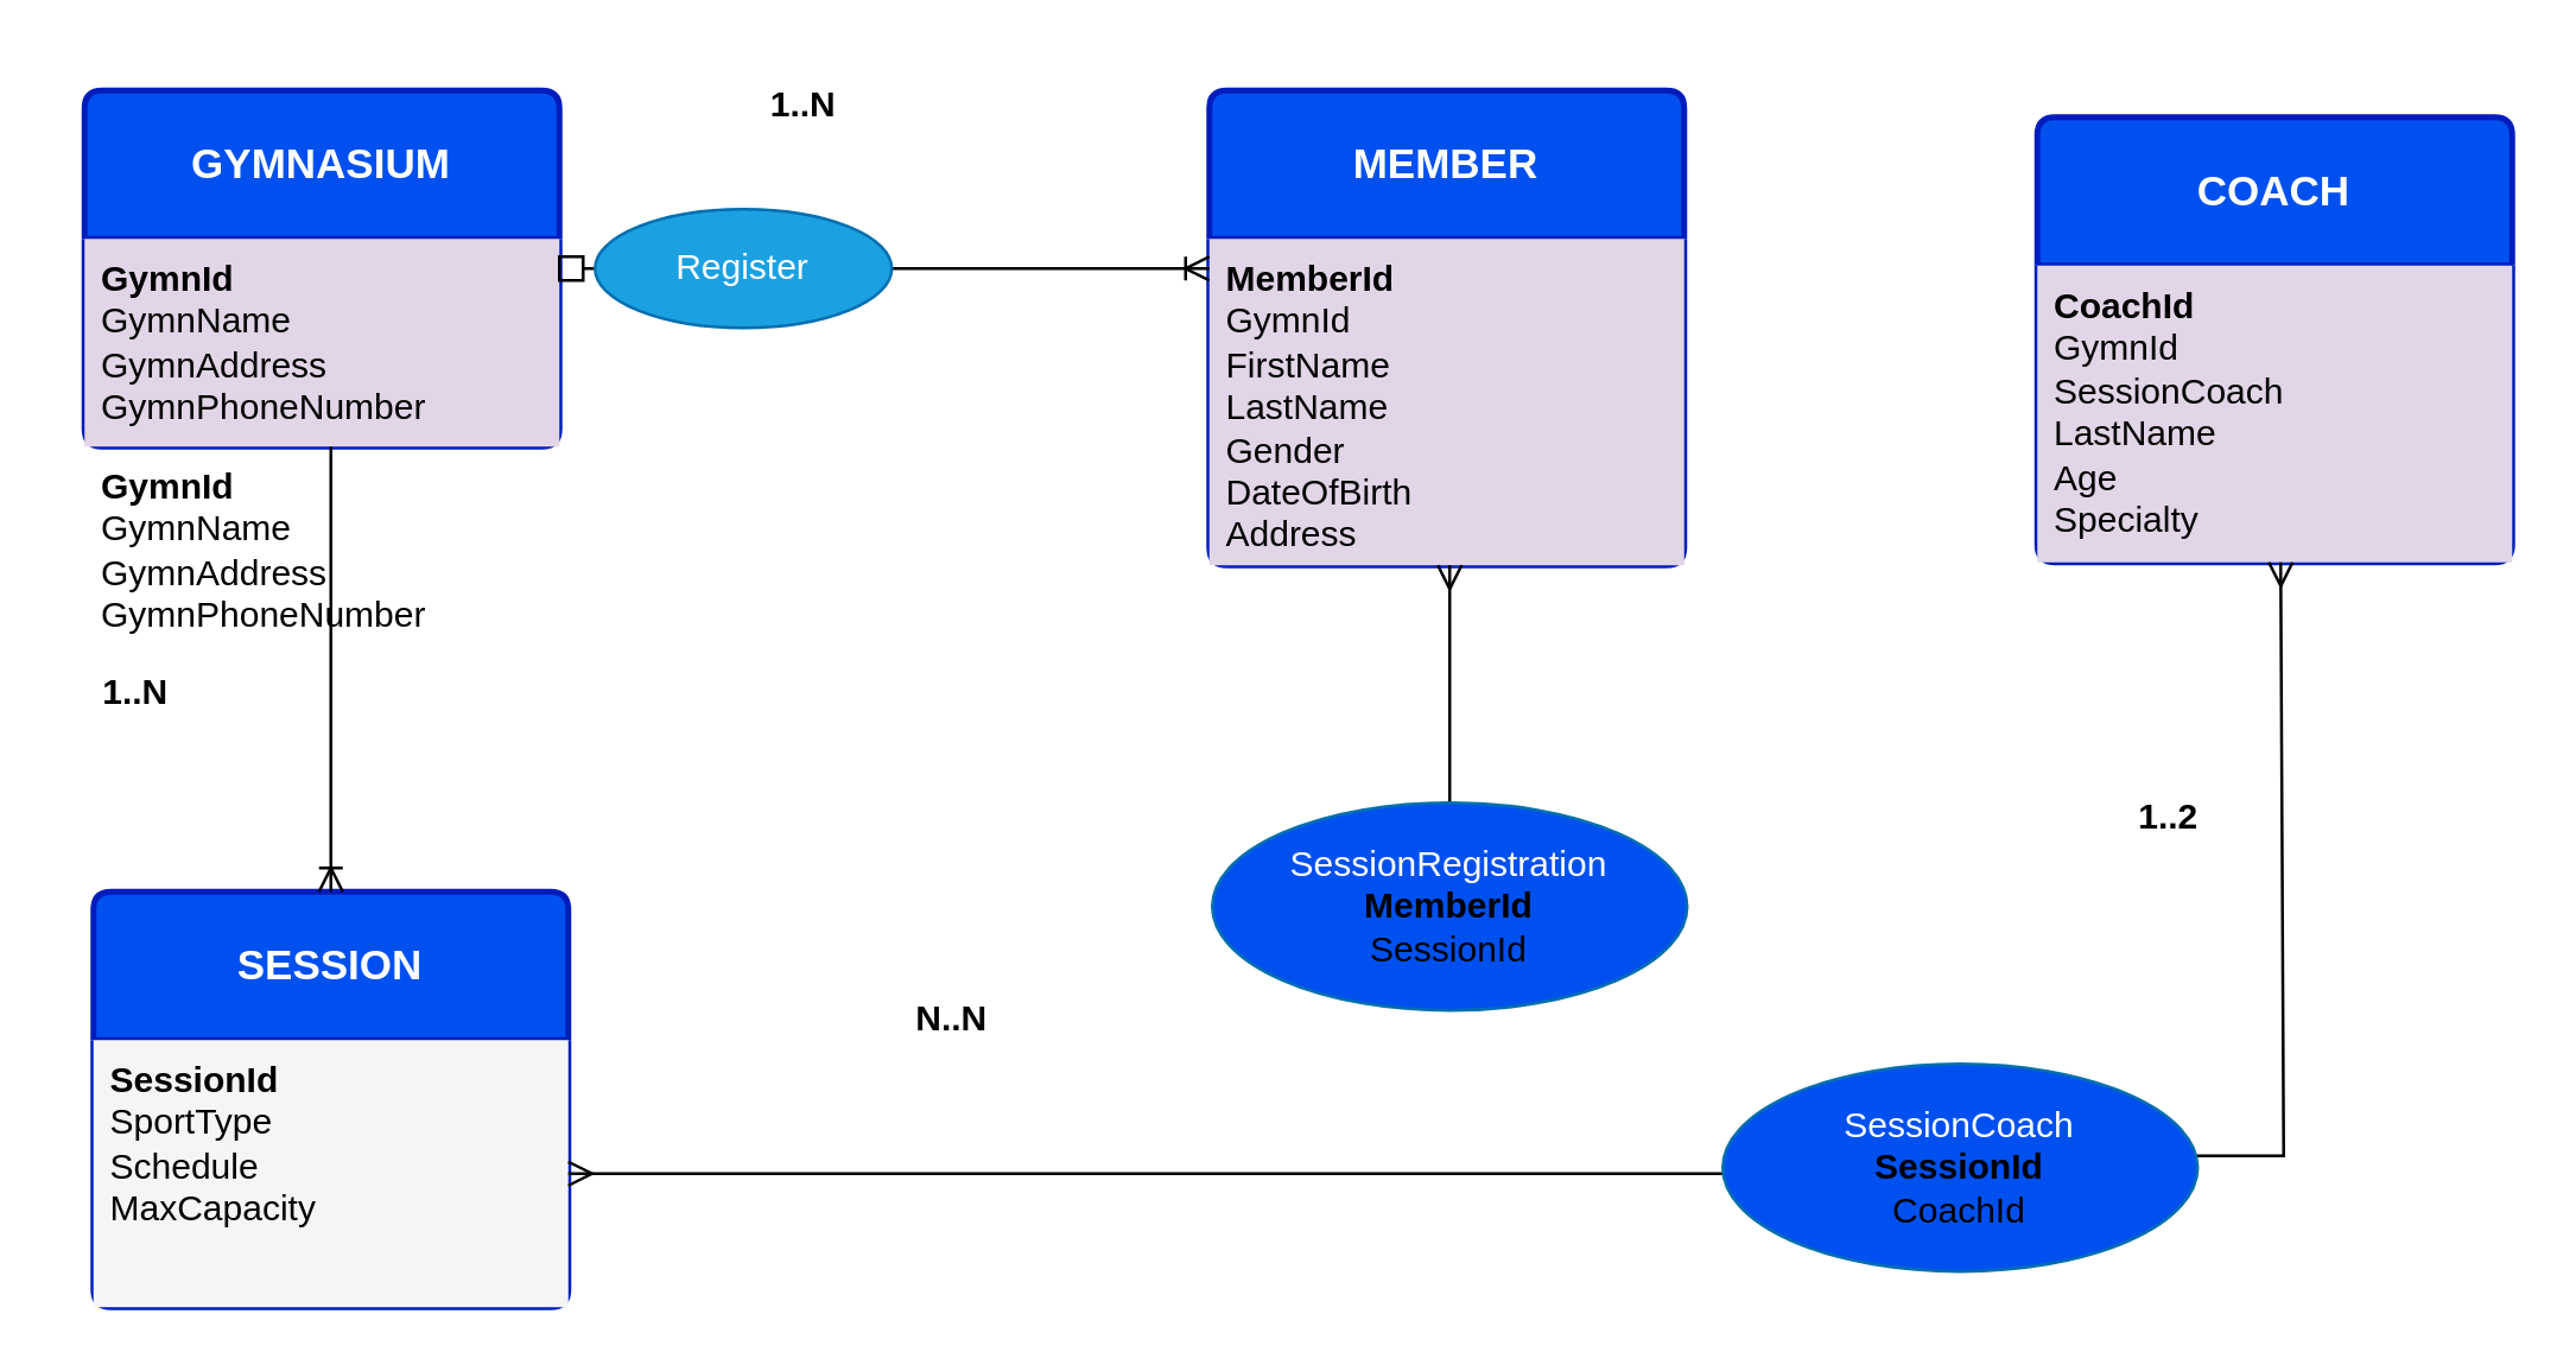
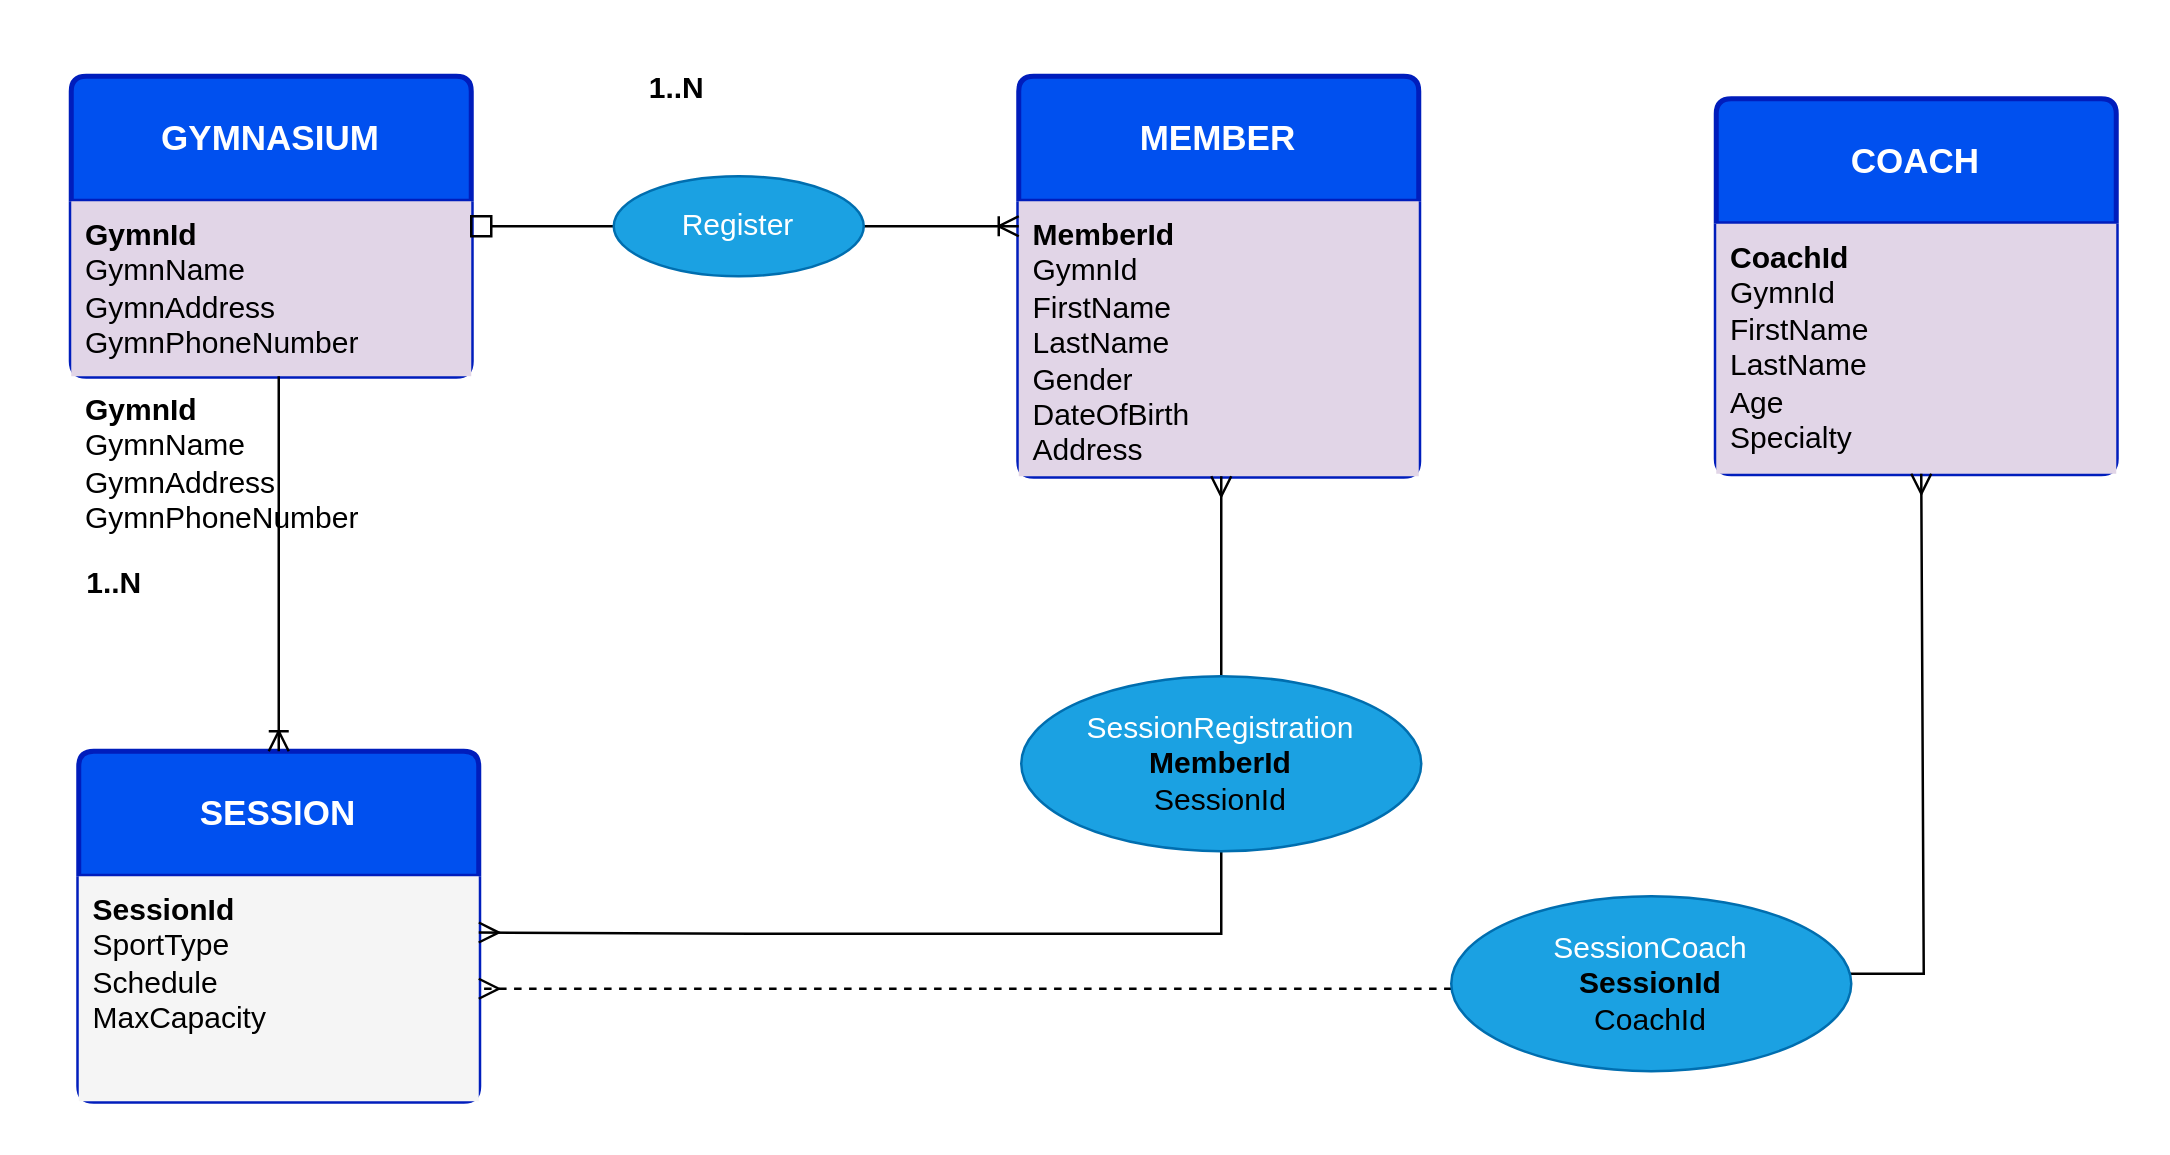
  <mxCell id="0" />
  <mxCell id="1" parent="0" />
  <mxCell id="2" value="&lt;b&gt;SESSION&lt;/b&gt;" style="swimlane;childLayout=stackLayout;horizontal=1;startSize=50;horizontalStack=0;rounded=1;fontSize=14;fontStyle=0;strokeWidth=2;resizeParent=0;resizeLast=1;shadow=0;dashed=0;align=center;arcSize=4;whiteSpace=wrap;html=1;fillColor=#0050ef;fontColor=#ffffff;strokeColor=#001DBC;" vertex="1" parent="1"><mxGeometry x="31" y="300" width="160" height="140" as="geometry" /></mxCell>
  <mxCell id="3" value="&lt;b&gt;&lt;font color=&quot;#000000&quot;&gt;SessionId&lt;/font&gt;&lt;/b&gt;&lt;div&gt;&lt;font style=&quot;&quot; color=&quot;#000000&quot;&gt;SportType&lt;/font&gt;&lt;/div&gt;&lt;div&gt;&lt;font style=&quot;&quot; color=&quot;#000000&quot;&gt;Schedule&lt;/font&gt;&lt;/div&gt;&lt;div&gt;&lt;font style=&quot;&quot; color=&quot;#000000&quot;&gt;MaxCapacity&lt;/font&gt;&lt;/div&gt;&lt;div&gt;&lt;div&gt;&lt;b&gt;&lt;font color=&quot;#000000&quot;&gt;&lt;br&gt;&lt;/font&gt;&lt;/b&gt;&lt;/div&gt;&lt;/div&gt;" style="align=left;strokeColor=none;fillColor=#f5f5f5;spacingLeft=4;fontSize=12;verticalAlign=top;resizable=0;rotatable=0;part=1;html=1;fillStyle=solid;" vertex="1" parent="2"><mxGeometry y="50" width="160" height="90" as="geometry" /></mxCell>
  <mxCell id="4" value="&lt;b&gt;GYMNASIUM&lt;/b&gt;" style="swimlane;childLayout=stackLayout;horizontal=1;startSize=50;horizontalStack=0;rounded=1;fontSize=14;fontStyle=0;strokeWidth=2;resizeParent=0;resizeLast=1;shadow=0;dashed=0;align=center;arcSize=4;whiteSpace=wrap;html=1;fillColor=#0050ef;fontColor=#ffffff;strokeColor=#001DBC;" vertex="1" parent="1"><mxGeometry x="28" y="30" width="160" height="120" as="geometry" /></mxCell>
  <mxCell id="5" value="&lt;b style=&quot;color: rgb(0, 0, 0); background-color: initial;&quot;&gt;GymnId&lt;/b&gt;&lt;div&gt;&lt;font color=&quot;#000000&quot;&gt;GymnName&lt;/font&gt;&lt;/div&gt;&lt;div&gt;&lt;font color=&quot;#000000&quot;&gt;GymnAddress&lt;/font&gt;&lt;/div&gt;&lt;div&gt;&lt;font color=&quot;#000000&quot;&gt;GymnPhoneNumber&lt;br&gt;&lt;/font&gt;&lt;div&gt;&lt;div&gt;&lt;b&gt;&lt;font color=&quot;#000000&quot;&gt;&lt;br&gt;&lt;/font&gt;&lt;/b&gt;&lt;/div&gt;&lt;/div&gt;&lt;/div&gt;" style="align=left;strokeColor=none;fillColor=#E1D5E7;spacingLeft=4;fontSize=12;verticalAlign=top;resizable=0;rotatable=0;part=1;html=1;fillStyle=solid;" vertex="1" parent="4"><mxGeometry y="50" width="160" height="70" as="geometry" /></mxCell>
  <mxCell id="6" value="" style="edgeStyle=orthogonalEdgeStyle;rounded=0;orthogonalLoop=1;jettySize=auto;html=1;" edge="1" parent="4" source="7" target="5"><mxGeometry relative="1" as="geometry" /></mxCell>
  <mxCell id="7" value="&lt;b style=&quot;color: rgb(0, 0, 0); background-color: initial;&quot;&gt;GymnId&lt;/b&gt;&lt;div&gt;&lt;font color=&quot;#000000&quot;&gt;GymnName&lt;/font&gt;&lt;/div&gt;&lt;div&gt;&lt;font color=&quot;#000000&quot;&gt;GymnAddress&lt;/font&gt;&lt;/div&gt;&lt;div&gt;&lt;font color=&quot;#000000&quot;&gt;GymnPhoneNumber&lt;br&gt;&lt;/font&gt;&lt;div&gt;&lt;div&gt;&lt;b&gt;&lt;font color=&quot;#000000&quot;&gt;&lt;br&gt;&lt;/font&gt;&lt;/b&gt;&lt;/div&gt;&lt;/div&gt;&lt;/div&gt;" style="align=left;strokeColor=none;fillColor=#E1D5E7;spacingLeft=4;fontSize=12;verticalAlign=top;resizable=0;rotatable=0;part=1;html=1;fillStyle=solid;" vertex="1" parent="4"><mxGeometry y="120" width="160" as="geometry" /></mxCell>
  <mxCell id="8" value="&lt;b&gt;COACH&lt;/b&gt;" style="swimlane;childLayout=stackLayout;horizontal=1;startSize=50;horizontalStack=0;rounded=1;fontSize=14;fontStyle=0;strokeWidth=2;resizeParent=0;resizeLast=1;shadow=0;dashed=0;align=center;arcSize=4;whiteSpace=wrap;html=1;fillColor=#0050ef;fontColor=#ffffff;strokeColor=#001DBC;" vertex="1" parent="1"><mxGeometry x="686" y="39" width="160" height="150" as="geometry" /></mxCell>
- <mxCell id="9" value="&lt;b&gt;&lt;font color=&quot;#000000&quot;&gt;CoachId&lt;/font&gt;&lt;/b&gt;&lt;div&gt;&lt;div&gt;&lt;font color=&quot;#000000&quot;&gt;GymnId&lt;/font&gt;&lt;/div&gt;&lt;div&gt;&lt;font color=&quot;#000000&quot;&gt;SessionCoach&lt;/font&gt;&lt;/div&gt;&lt;div&gt;&lt;font color=&quot;#000000&quot;&gt;LastName&lt;/font&gt;&lt;/div&gt;&lt;div&gt;&lt;font color=&quot;#000000&quot;&gt;Age&lt;/font&gt;&lt;/div&gt;&lt;div&gt;&lt;font color=&quot;#000000&quot;&gt;Specialty&lt;/font&gt;&lt;/div&gt;&lt;div&gt;&lt;div&gt;&lt;/div&gt;&lt;/div&gt;&lt;/div&gt;&lt;div&gt;&lt;font color=&quot;#000000&quot;&gt;&lt;br&gt;&lt;/font&gt;&lt;/div&gt;" style="align=left;strokeColor=none;fillColor=#E1D5E7;spacingLeft=4;fontSize=12;verticalAlign=top;resizable=0;rotatable=0;part=1;html=1;fillStyle=solid;" vertex="1" parent="8"><mxGeometry y="50" width="160" height="100" as="geometry" /></mxCell>
+ <mxCell id="9" value="&lt;b&gt;&lt;font color=&quot;#000000&quot;&gt;CoachId&lt;/font&gt;&lt;/b&gt;&lt;div&gt;&lt;div&gt;&lt;font color=&quot;#000000&quot;&gt;GymnId&lt;/font&gt;&lt;/div&gt;&lt;div&gt;&lt;font color=&quot;#000000&quot;&gt;FirstName&lt;/font&gt;&lt;/div&gt;&lt;div&gt;&lt;font color=&quot;#000000&quot;&gt;LastName&lt;/font&gt;&lt;/div&gt;&lt;div&gt;&lt;font color=&quot;#000000&quot;&gt;Age&lt;/font&gt;&lt;/div&gt;&lt;div&gt;&lt;font color=&quot;#000000&quot;&gt;Specialty&lt;/font&gt;&lt;/div&gt;&lt;div&gt;&lt;div&gt;&lt;/div&gt;&lt;/div&gt;&lt;/div&gt;&lt;div&gt;&lt;font color=&quot;#000000&quot;&gt;&lt;br&gt;&lt;/font&gt;&lt;/div&gt;" style="align=left;strokeColor=none;fillColor=#E1D5E7;spacingLeft=4;fontSize=12;verticalAlign=top;resizable=0;rotatable=0;part=1;html=1;fillStyle=solid;" vertex="1" parent="8"><mxGeometry y="50" width="160" height="100" as="geometry" /></mxCell>
  <mxCell id="10" value="&lt;b&gt;MEMBER&lt;/b&gt;" style="swimlane;childLayout=stackLayout;horizontal=1;startSize=50;horizontalStack=0;rounded=1;fontSize=14;fontStyle=0;strokeWidth=2;resizeParent=0;resizeLast=1;shadow=0;dashed=0;align=center;arcSize=4;whiteSpace=wrap;html=1;fillColor=#0050ef;fontColor=#ffffff;strokeColor=#001DBC;" vertex="1" parent="1"><mxGeometry x="407" y="30" width="160" height="160" as="geometry" /></mxCell>
  <mxCell id="11" value="&lt;b&gt;&lt;font color=&quot;#000000&quot;&gt;MemberId&lt;/font&gt;&lt;/b&gt;&lt;div&gt;&lt;div&gt;&lt;font color=&quot;#000000&quot;&gt;GymnId&lt;/font&gt;&lt;/div&gt;&lt;div&gt;&lt;font color=&quot;#000000&quot;&gt;FirstName&lt;/font&gt;&lt;/div&gt;&lt;div&gt;&lt;font color=&quot;#000000&quot;&gt;LastName&lt;/font&gt;&lt;/div&gt;&lt;div&gt;&lt;font color=&quot;#000000&quot;&gt;Gender&lt;br&gt;&lt;/font&gt;&lt;div&gt;&lt;/div&gt;&lt;/div&gt;&lt;/div&gt;&lt;div&gt;&lt;font color=&quot;#000000&quot;&gt;DateOfBirth&lt;br&gt;Address&lt;/font&gt;&lt;/div&gt;&lt;div&gt;&lt;font color=&quot;#000000&quot;&gt;&lt;br&gt;&lt;/font&gt;&lt;/div&gt;" style="align=left;strokeColor=none;fillColor=#E1D5E7;spacingLeft=4;fontSize=12;verticalAlign=top;resizable=0;rotatable=0;part=1;html=1;fillStyle=solid;" vertex="1" parent="10"><mxGeometry y="50" width="160" height="110" as="geometry" /></mxCell>
  <mxCell id="12" value="" style="edgeStyle=orthogonalEdgeStyle;rounded=0;orthogonalLoop=1;jettySize=auto;html=1;endArrow=ERoneToMany;endFill=0;" edge="1" parent="1" source="14" target="11"><mxGeometry relative="1" as="geometry"><Array as="points"><mxPoint x="395" y="90" /><mxPoint x="395" y="90" /></Array></mxGeometry></mxCell>
  <mxCell id="13" value="" style="edgeStyle=orthogonalEdgeStyle;rounded=0;orthogonalLoop=1;jettySize=auto;html=1;endArrow=box;endFill=0;" edge="1" parent="1" source="14" target="5"><mxGeometry relative="1" as="geometry"><Array as="points"><mxPoint x="205" y="90" /><mxPoint x="205" y="90" /></Array></mxGeometry></mxCell>
- <mxCell id="14" value="Register" style="ellipse;whiteSpace=wrap;html=1;align=center;fillColor=#1ba1e2;fontColor=#ffffff;strokeColor=#006EAF;" vertex="1" parent="1"><mxGeometry x="200" y="70" width="100" height="40" as="geometry" /></mxCell>
+ <mxCell id="14" value="Register" style="ellipse;whiteSpace=wrap;html=1;align=center;fillColor=#1ba1e2;fontColor=#ffffff;strokeColor=#006EAF;" vertex="1" parent="1"><mxGeometry x="245" y="70" width="100" height="40" as="geometry" /></mxCell>
  <mxCell id="15" style="edgeStyle=orthogonalEdgeStyle;rounded=0;orthogonalLoop=1;jettySize=auto;html=1;entryX=0.5;entryY=0;entryDx=0;entryDy=0;endArrow=ERoneToMany;endFill=0;" edge="1" parent="1" source="7" target="2"><mxGeometry relative="1" as="geometry" /></mxCell>
  <mxCell id="16" value="&lt;b&gt;1..N&lt;/b&gt;" style="text;html=1;align=center;verticalAlign=middle;resizable=0;points=[];autosize=1;strokeColor=none;fillColor=none;" vertex="1" parent="1"><mxGeometry x="20" y="218" width="50" height="30" as="geometry" /></mxCell>
  <mxCell id="17" value="&lt;b&gt;1..N&lt;/b&gt;" style="text;html=1;align=center;verticalAlign=middle;resizable=0;points=[];autosize=1;strokeColor=none;fillColor=none;" vertex="1" parent="1"><mxGeometry x="245" y="20" width="50" height="30" as="geometry" /></mxCell>
  <mxCell id="18" value="" style="edgeStyle=orthogonalEdgeStyle;rounded=0;orthogonalLoop=1;jettySize=auto;html=1;endArrow=ERmany;endFill=0;" edge="1" parent="1" source="20" target="11"><mxGeometry relative="1" as="geometry"><Array as="points"><mxPoint x="487" y="270" /><mxPoint x="487" y="270" /></Array></mxGeometry></mxCell>
- <mxCell id="20" value="SessionRegistration&lt;br&gt;&lt;font style=&quot;&quot; color=&quot;#000000&quot;&gt;&lt;b&gt;MemberId&lt;/b&gt;&lt;br&gt;SessionId&lt;/font&gt;" style="ellipse;whiteSpace=wrap;html=1;align=center;fillColor=#0050ef;fontColor=#ffffff;strokeColor=#006EAF;" vertex="1" parent="1"><mxGeometry x="408" y="270" width="160" height="70" as="geometry" /></mxCell>
+ <mxCell id="19" style="edgeStyle=orthogonalEdgeStyle;rounded=0;orthogonalLoop=1;jettySize=auto;html=1;entryX=1;entryY=0.25;entryDx=0;entryDy=0;endArrow=ERmany;endFill=0;" edge="1" parent="1" source="20" target="3"><mxGeometry relative="1" as="geometry"><Array as="points"><mxPoint x="488" y="373" /><mxPoint x="300" y="373" /></Array></mxGeometry></mxCell>
+ <mxCell id="20" value="SessionRegistration&lt;br&gt;&lt;font style=&quot;&quot; color=&quot;#000000&quot;&gt;&lt;b&gt;MemberId&lt;/b&gt;&lt;br&gt;SessionId&lt;/font&gt;" style="ellipse;whiteSpace=wrap;html=1;align=center;fillColor=#1ba1e2;fontColor=#ffffff;strokeColor=#006EAF;" vertex="1" parent="1"><mxGeometry x="408" y="270" width="160" height="70" as="geometry" /></mxCell>
  <mxCell id="21" style="edgeStyle=orthogonalEdgeStyle;rounded=0;orthogonalLoop=1;jettySize=auto;html=1;endArrow=ERmany;endFill=0;" edge="1" parent="1"><mxGeometry relative="1" as="geometry"><mxPoint x="768" y="189" as="targetPoint" /><mxPoint x="702" y="374" as="sourcePoint" /><Array as="points"><mxPoint x="702" y="389" /><mxPoint x="769" y="389" /></Array></mxGeometry></mxCell>
- <mxCell id="22" style="edgeStyle=orthogonalEdgeStyle;rounded=0;orthogonalLoop=1;jettySize=auto;html=1;endArrow=ERmany;endFill=0;" edge="1" parent="1" source="23" target="3"><mxGeometry relative="1" as="geometry"><Array as="points"><mxPoint x="495" y="395" /><mxPoint x="495" y="395" /></Array></mxGeometry></mxCell>
- <mxCell id="23" value="SessionCoach&lt;br&gt;&lt;font color=&quot;#000000&quot;&gt;&lt;b&gt;SessionId&lt;/b&gt;&lt;br&gt;CoachId&lt;/font&gt;" style="ellipse;whiteSpace=wrap;html=1;align=center;fillColor=#0050ef;fontColor=#ffffff;strokeColor=#006EAF;" vertex="1" parent="1"><mxGeometry x="580" y="358" width="160" height="70" as="geometry" /></mxCell>
- <mxCell id="24" value="&lt;b&gt;1..2&lt;/b&gt;" style="text;html=1;align=center;verticalAlign=middle;resizable=0;points=[];autosize=1;strokeColor=none;fillColor=none;" vertex="1" parent="1"><mxGeometry x="710" y="260" width="40" height="30" as="geometry" /></mxCell>
- <mxCell id="25" value="&lt;b&gt;N..N&lt;/b&gt;" style="text;html=1;align=center;verticalAlign=middle;resizable=0;points=[];autosize=1;strokeColor=none;fillColor=none;" vertex="1" parent="1"><mxGeometry x="295" y="328" width="50" height="30" as="geometry" /></mxCell>
+ <mxCell id="22" style="edgeStyle=orthogonalEdgeStyle;rounded=0;orthogonalLoop=1;jettySize=auto;html=1;endArrow=ERmany;endFill=0;dashed=1;" edge="1" parent="1" source="23" target="3"><mxGeometry relative="1" as="geometry"><Array as="points"><mxPoint x="495" y="395" /><mxPoint x="495" y="395" /></Array></mxGeometry></mxCell>
+ <mxCell id="23" value="SessionCoach&lt;br&gt;&lt;font color=&quot;#000000&quot;&gt;&lt;b&gt;SessionId&lt;/b&gt;&lt;br&gt;CoachId&lt;/font&gt;" style="ellipse;whiteSpace=wrap;html=1;align=center;fillColor=#1ba1e2;fontColor=#ffffff;strokeColor=#006EAF;" vertex="1" parent="1"><mxGeometry x="580" y="358" width="160" height="70" as="geometry" /></mxCell>
